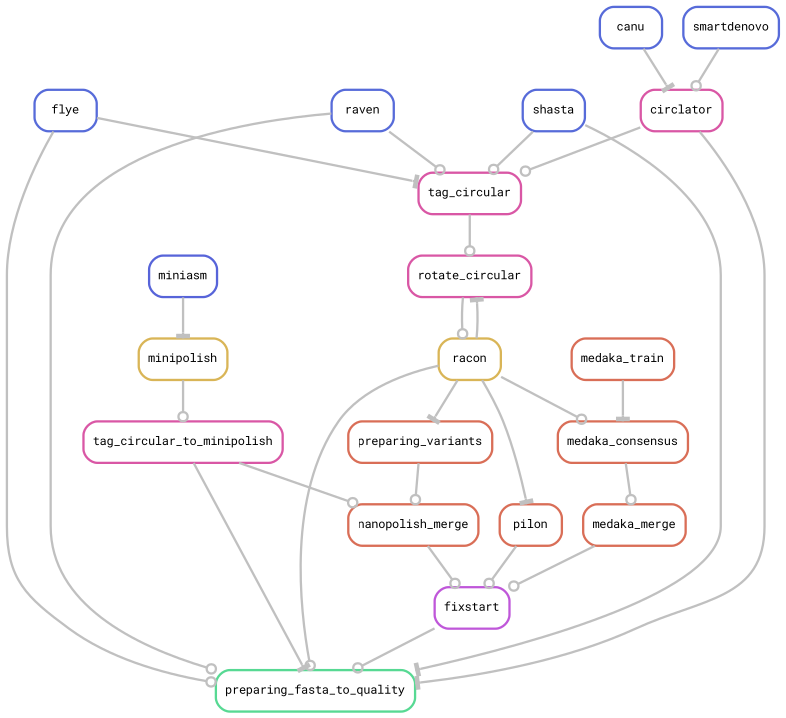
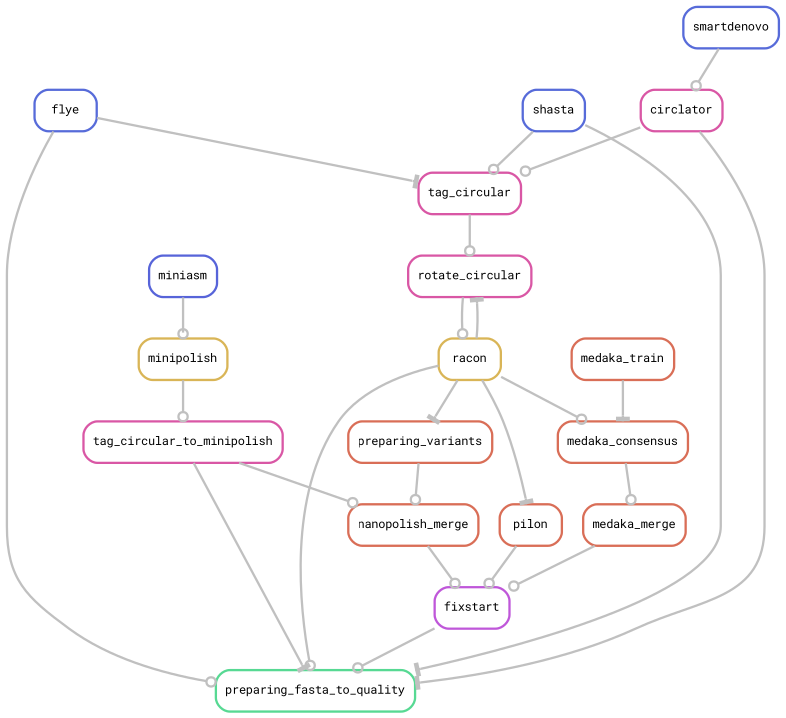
  digraph {
    bgcolor=white
    fontname="Roboto Mono"
    node [color="0.03 0.6 0.85" fontname="Roboto Mono" fontsize=10 penwidth=2 shape=box style=rounded]
    edge [arrowhead=odot color=grey fontname="Roboto Mono" penwidth=2]
    n1 [color="0.64 0.6 0.85" label=flye]
    n2 [color="0.41 0.6 0.85" label=preparing_fasta_to_quality]
    n3 [color="0.9 0.6 0.85" label=tag_circular]
    n4 [color="0.9 0.6 0.85" label=rotate_circular]
    n5 [color="0.65 0.6 0.85" label=miniasm]
    n6 [color="0.12 0.6 0.85" label=minipolish]
    n7 [color="0.9 0.6 0.85" label=tag_circular_to_minipolish]
-   n8 [color="0.64 0.6 0.85" label=raven]
    n9 [color="0.64 0.6 0.85" label=shasta]
    n10 [color="0.8 0.6 0.85" label=fixstart]
    n11 [label=nanopolish_merge]
    n12 [label=preparing_variants]
    n13 [color="0.12 0.6 0.85" label=racon]
    n14 [label=medaka_consensus]
    n15 [label=pilon]
    n16 [label=medaka_merge]
    n17 [color="0.9 0.6 0.85" label=circlator]
-   n18 [color="0.64 0.6 0.85" label=canu]
    n19 [label=medaka_train]
    n20 [color="0.64 0.6 0.85" label=smartdenovo]
    n1 -> n2
    n1 -> n3 [arrowhead=tee]
    n3 -> n4
    n4 -> n13
-   n5 -> n6 [arrowhead=tee]
+   n5 -> n6
    n6 -> n7
    n7 -> n2 [arrowhead=tee]
    n7 -> n11
-   n8 -> n2
-   n8 -> n3
    n9 -> n2 [arrowhead=tee]
    n9 -> n3
    n10 -> n2
    n11 -> n10
    n12 -> n11
    n13 -> n2
    n13 -> n4 [arrowhead=tee]
    n13 -> n12 [arrowhead=tee]
    n13 -> n14
    n13 -> n15 [arrowhead=tee]
    n14 -> n16
    n15 -> n10
    n16 -> n10
    n17 -> n2 [arrowhead=tee]
    n17 -> n3
-   n18 -> n17 [arrowhead=tee]
    n19 -> n14 [arrowhead=tee]
    n20 -> n17
  }
